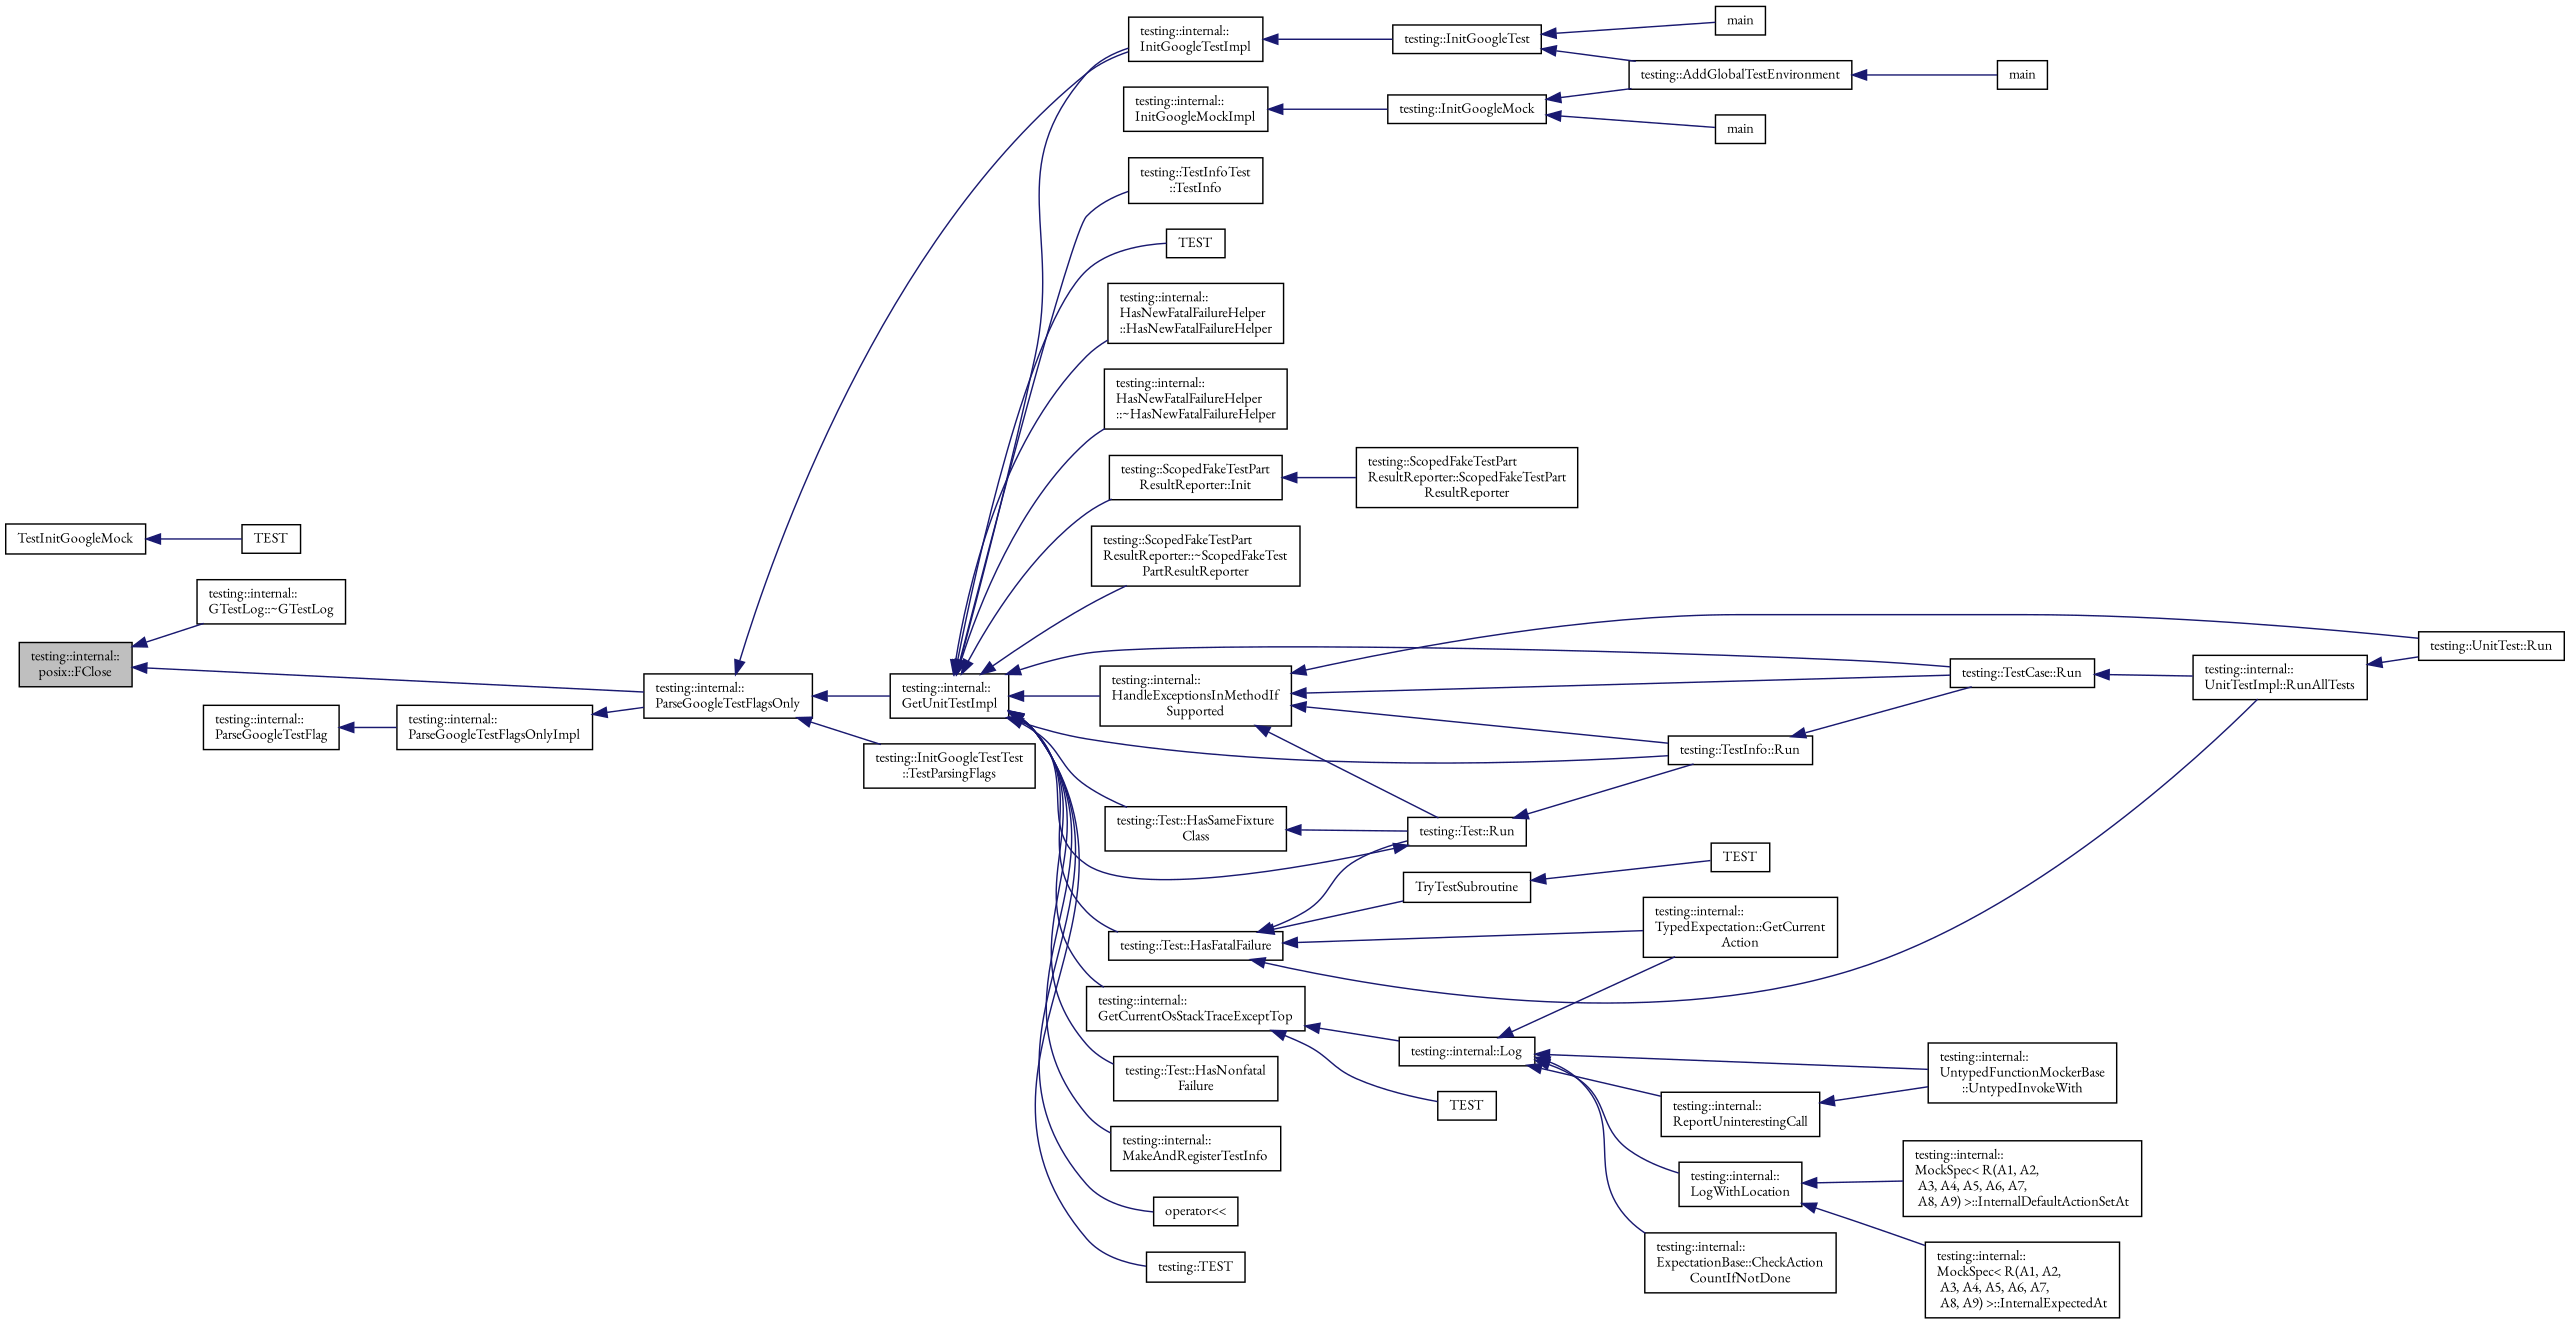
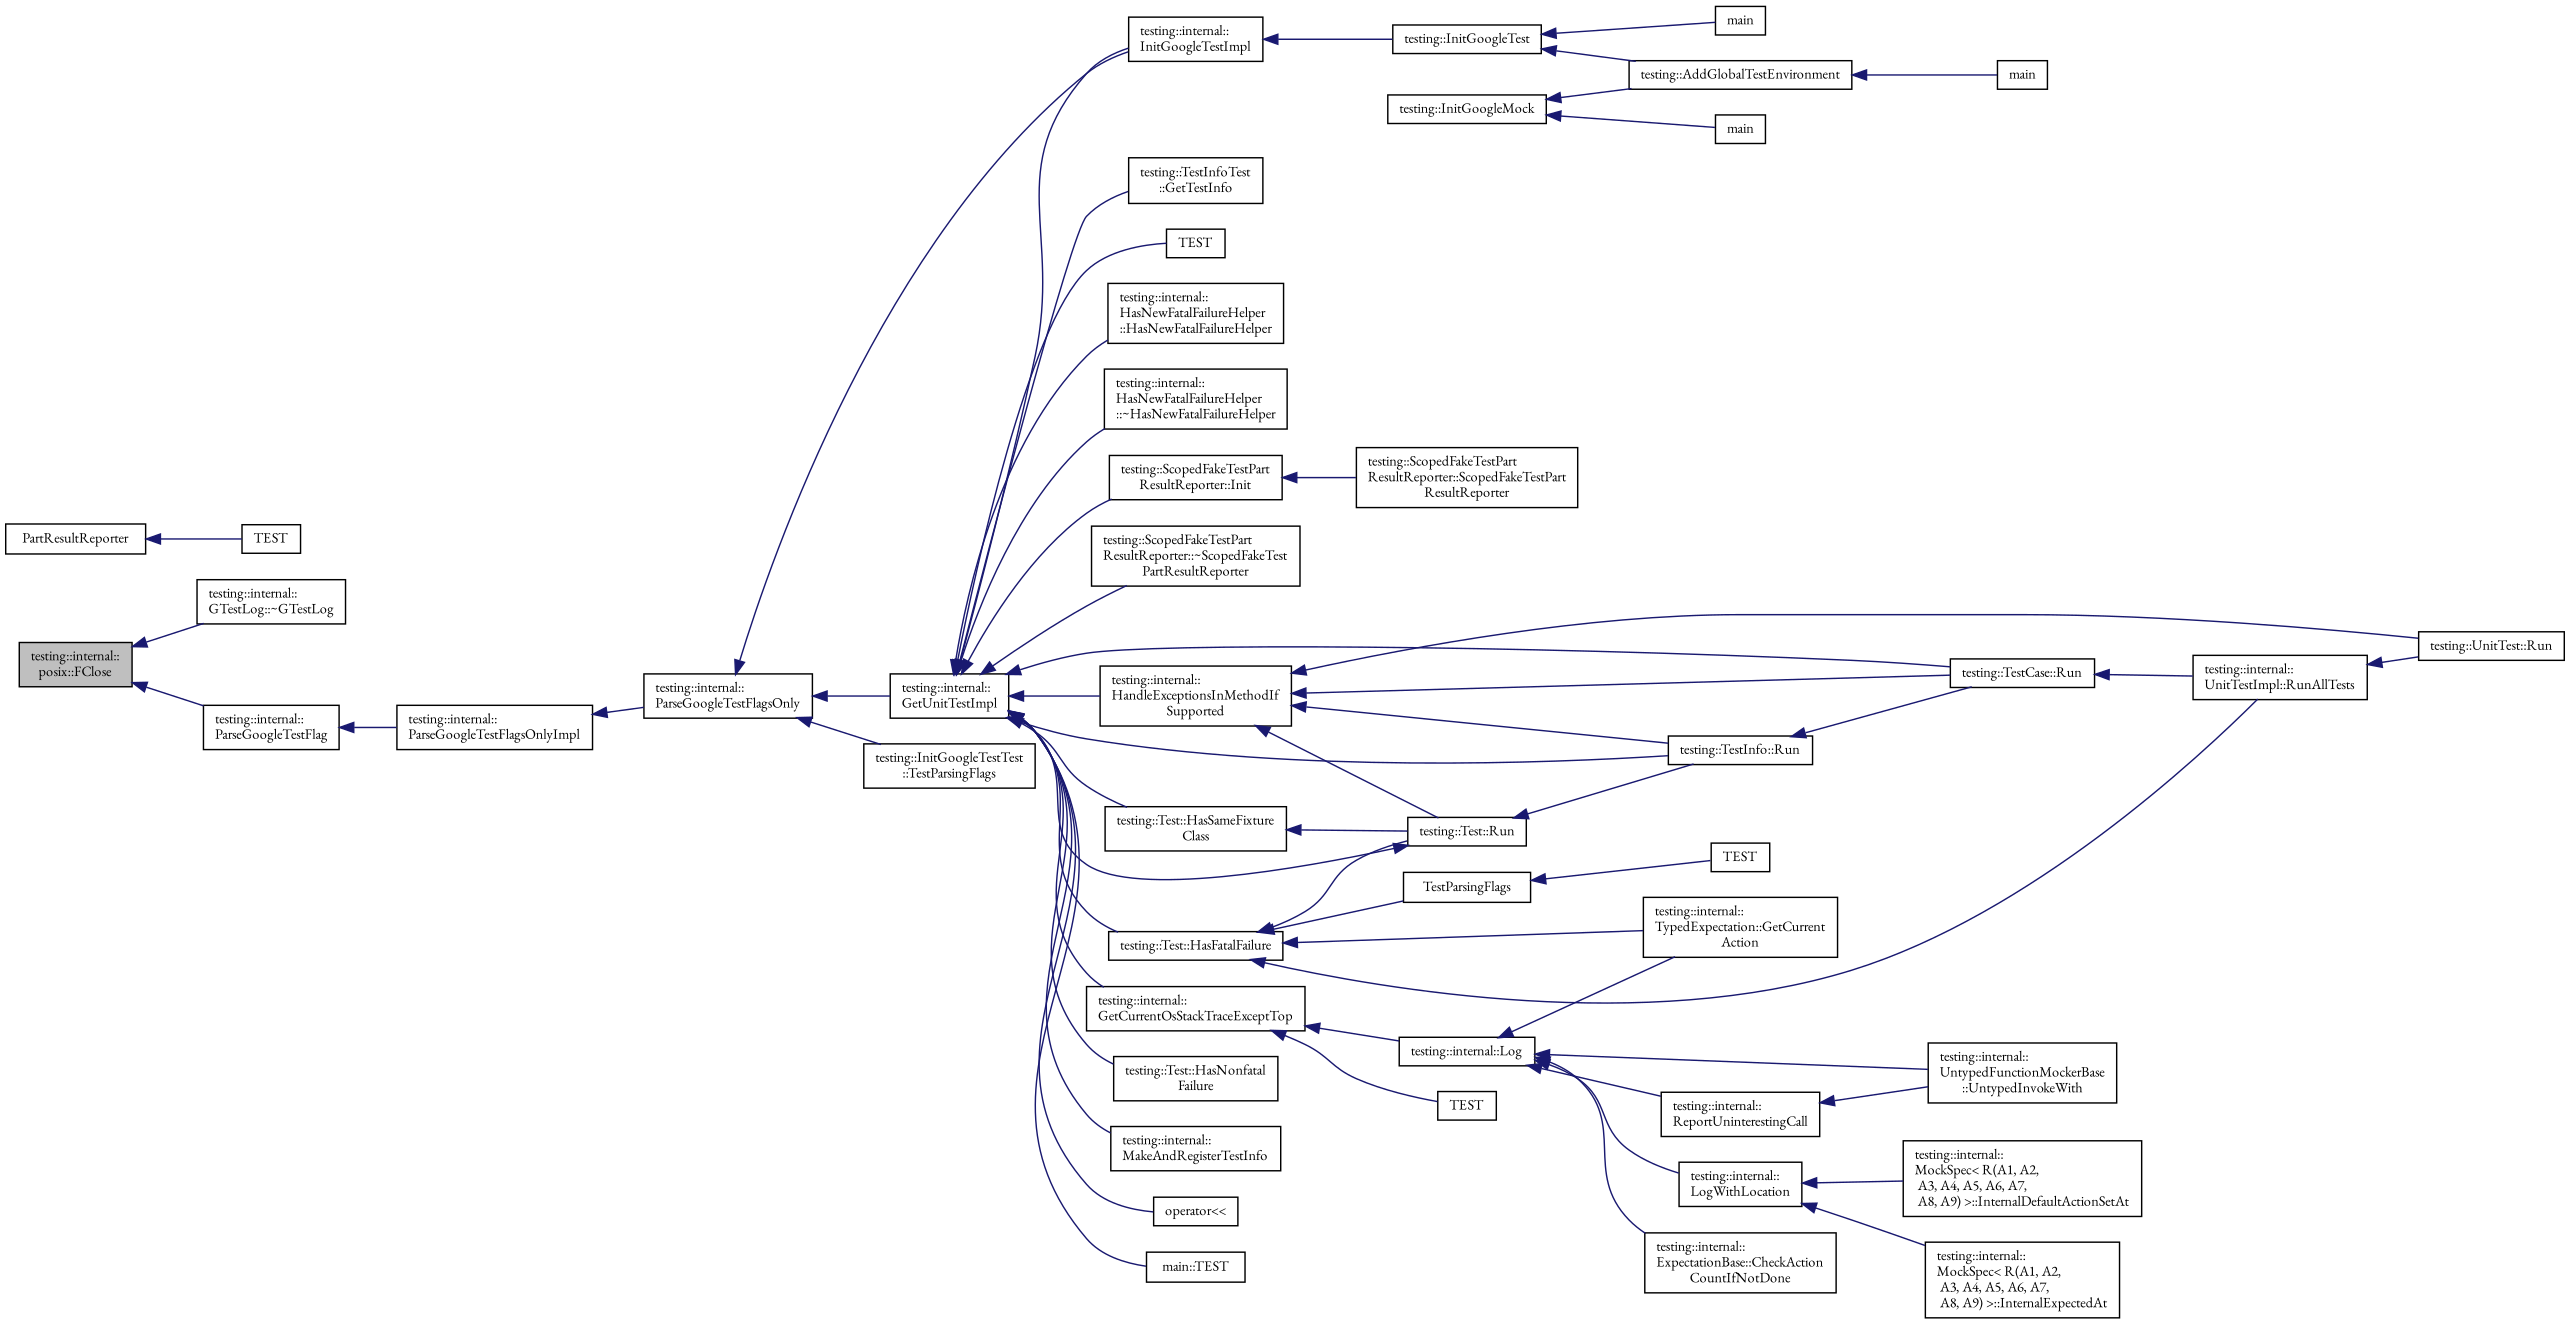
  digraph {
    fontname="EB Garamond"
    rankdir=LR
    node [color=black fillcolor=white fontname="EB Garamond" fontsize=10 shape=record style=filled]
    edge [color=midnightblue dir=back fontname="EB Garamond" fontsize=10 labelfontname=Helvetica labelfontsize=10 style=solid]
    n1 [fillcolor=grey75 fontcolor=black height=0.2 label="testing::internal::\lposix::FClose" width=0.4]
    n2 [height=0.2 label="testing::internal::\lGTestLog::~GTestLog" width=0.4]
    n3 [height=0.2 label="testing::internal::\lParseGoogleTestFlag" width=0.4]
    n4 [height=0.2 label="testing::internal::\lParseGoogleTestFlagsOnlyImpl" width=0.4]
    n5 [height=0.2 label="testing::internal::\lParseGoogleTestFlagsOnly" width=0.4]
    n6 [height=0.2 label="testing::internal::\lGetUnitTestImpl" width=0.4]
    n7 [height=0.2 label="testing::internal::\lInitGoogleTestImpl" width=0.4]
    n8 [height=0.2 label="testing::InitGoogleTestTest\l::TestParsingFlags" width=0.4]
    n9 [height=0.2 label="testing::internal::\lHasNewFatalFailureHelper\l::HasNewFatalFailureHelper" width=0.4]
    n10 [height=0.2 label="testing::internal::\lHasNewFatalFailureHelper\l::~HasNewFatalFailureHelper" width=0.4]
    n11 [height=0.2 label="testing::ScopedFakeTestPart\lResultReporter::Init" width=0.4]
    n12 [height=0.2 label="testing::ScopedFakeTestPart\lResultReporter::~ScopedFakeTest\lPartResultReporter" width=0.4]
    n13 [height=0.2 label="testing::Test::HasSameFixture\lClass" width=0.4]
    n14 [height=0.2 label="testing::TestInfo::Run" width=0.4]
    n15 [height=0.2 label="testing::TestCase::Run" width=0.4]
    n16 [height=0.2 label="testing::internal::\lHandleExceptionsInMethodIf\lSupported" width=0.4]
    n17 [height=0.2 label="testing::Test::HasFatalFailure" width=0.4]
    n18 [height=0.2 label="testing::Test::HasNonfatal\lFailure" width=0.4]
    n19 [height=0.2 label="testing::internal::\lMakeAndRegisterTestInfo" width=0.4]
    n20 [height=0.2 label="testing::internal::\lGetCurrentOsStackTraceExceptTop" width=0.4]
    n21 [height=0.2 label="operator\<\<" width=0.4]
-   n22 [height=0.2 label="testing::TEST" width=0.4]
-   n23 [height=0.2 label="testing::TestInfoTest\l::TestInfo" width=0.4]
+   n22 [height=0.2 label="main::TEST" width=0.4]
+   n23 [height=0.2 label="testing::TestInfoTest\l::GetTestInfo" width=0.4]
    n24 [height=0.2 label=TEST width=0.4]
    n25 [height=0.2 label="testing::InitGoogleTest" width=0.4]
    n26 [height=0.2 label="testing::ScopedFakeTestPart\lResultReporter::ScopedFakeTestPart\lResultReporter" width=0.4]
    n27 [height=0.2 label="testing::Test::Run" width=0.4]
    n28 [height=0.2 label="testing::internal::\lUnitTestImpl::RunAllTests" width=0.4]
    n29 [height=0.2 label="testing::UnitTest::Run" width=0.4]
-   n30 [height=0.2 label=TryTestSubroutine width=0.4]
+   n30 [height=0.2 label=TestParsingFlags width=0.4]
    n31 [height=0.2 label="testing::internal::\lTypedExpectation::GetCurrent\lAction" width=0.4]
    n32 [height=0.2 label="testing::internal::Log" width=0.4]
    n33 [height=0.2 label=TEST width=0.4]
    n34 [height=0.2 label=TEST width=0.4]
    n35 [height=0.2 label="testing::internal::\lLogWithLocation" width=0.4]
    n36 [height=0.2 label="testing::internal::\lExpectationBase::CheckAction\lCountIfNotDone" width=0.4]
    n37 [height=0.2 label="testing::internal::\lReportUninterestingCall" width=0.4]
    n38 [height=0.2 label="testing::internal::\lUntypedFunctionMockerBase\l::UntypedInvokeWith" width=0.4]
    n39 [height=0.2 label="testing::internal::\lMockSpec\< R(A1, A2,\l A3, A4, A5, A6, A7,\l A8, A9) \>::InternalDefaultActionSetAt" width=0.4]
    n40 [height=0.2 label="testing::internal::\lMockSpec\< R(A1, A2,\l A3, A4, A5, A6, A7,\l A8, A9) \>::InternalExpectedAt" width=0.4]
    n41 [height=0.2 label="testing::AddGlobalTestEnvironment" width=0.4]
    n42 [height=0.2 label=main width=0.4]
-   n43 [height=0.2 label="testing::internal::\lInitGoogleMockImpl" width=0.4]
    n44 [height=0.2 label="testing::InitGoogleMock" width=0.4]
    n45 [height=0.2 label=main width=0.4]
    n46 [height=0.2 label=main width=0.4]
-   n47 [height=0.2 label=TestInitGoogleMock width=0.4]
+   n47 [height=0.2 label=PartResultReporter width=0.4]
    n48 [height=0.2 label=TEST width=0.4]
    n1 -> n2
-   n1 -> n5
+   n1 -> n3
    n3 -> n4
    n4 -> n5
    n5 -> n6
    n5 -> n7
    n5 -> n8
    n6 -> n7
    n6 -> n9
    n6 -> n10
    n6 -> n11
    n6 -> n12
    n6 -> n13
    n6 -> n14
    n6 -> n15
    n6 -> n16
    n6 -> n17
    n6 -> n18
    n6 -> n19
    n6 -> n20
    n6 -> n21
    n6 -> n22
    n6 -> n23
    n6 -> n24
    n7 -> n25
    n11 -> n26
    n13 -> n27
    n14 -> n15
    n15 -> n28
    n16 -> n14
    n16 -> n15
    n16 -> n27
    n16 -> n29
    n17 -> n27
    n17 -> n28
    n17 -> n30
    n17 -> n31
    n20 -> n32
    n20 -> n33
    n25 -> n41
    n25 -> n42
    n27 -> n6
    n27 -> n14
    n28 -> n29
    n30 -> n34
    n32 -> n31
    n32 -> n35
    n32 -> n36
    n32 -> n37
    n32 -> n38
    n35 -> n39
    n35 -> n40
    n37 -> n38
    n41 -> n45
-   n43 -> n44
    n44 -> n41
    n44 -> n46
    n47 -> n48
  }
